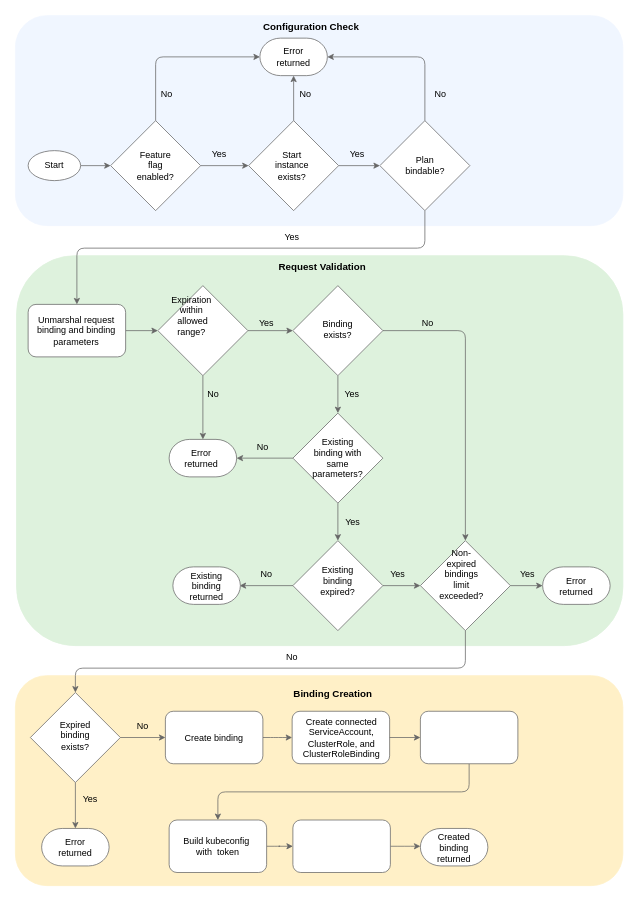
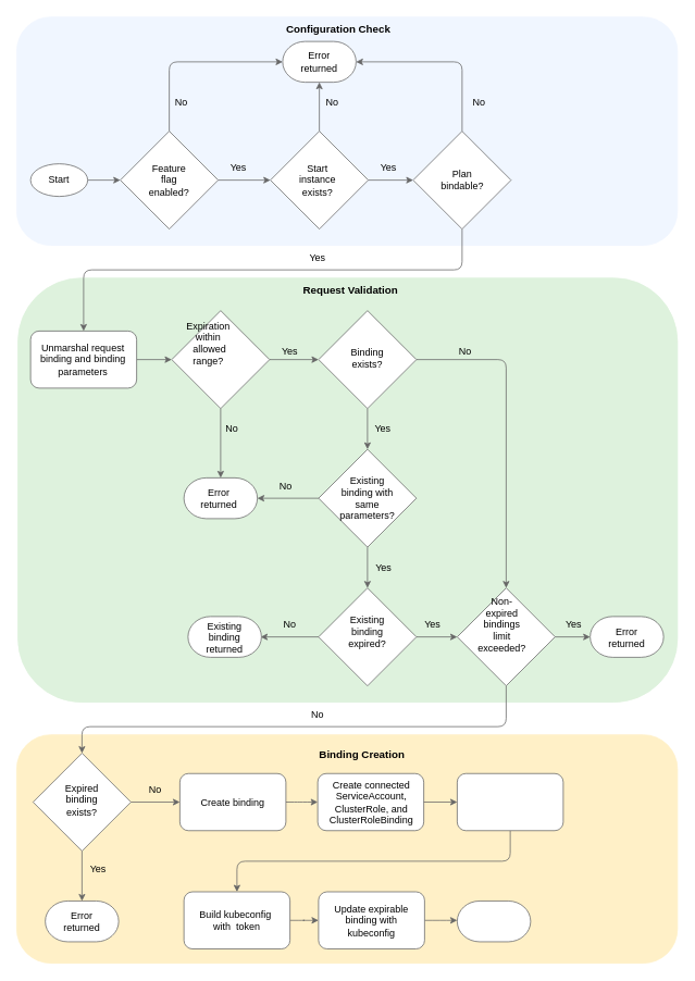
  <mxCell id="0" />
  <mxCell id="1" parent="0" />
  <mxCell id="2" value="" style="rounded=1;whiteSpace=wrap;html=1;fillColor=#f0f6ff;strokeColor=#f0f6ff;" parent="1" vertex="1"><mxGeometry width="810" height="280" as="geometry" x="20" y="20" /></mxCell>
  <mxCell id="3" value="" style="strokeWidth=1;html=1;shape=mxgraph.flowchart.terminator;whiteSpace=wrap;strokeColor=#666666;" parent="1" vertex="1"><mxGeometry x="346" y="50" width="90" height="50" as="geometry" /></mxCell>
  <mxCell id="4" value="" style="rounded=1;whiteSpace=wrap;html=1;fillColor=#def2dd;strokeColor=#def2dd;" parent="1" vertex="1"><mxGeometry x="21.5" y="340" width="808.5" height="520" as="geometry" /></mxCell>
  <mxCell id="5" value="" style="strokeWidth=1;html=1;shape=mxgraph.flowchart.terminator;whiteSpace=wrap;strokeColor=#666666;" parent="1" vertex="1"><mxGeometry x="723" y="755" width="90" height="50" as="geometry" /></mxCell>
  <mxCell id="6" value="" style="strokeWidth=1;html=1;shape=mxgraph.flowchart.terminator;whiteSpace=wrap;strokeColor=#666666;" parent="1" vertex="1"><mxGeometry x="225" y="585" width="90" height="50" as="geometry" /></mxCell>
  <mxCell id="7" value="" style="rounded=1;whiteSpace=wrap;html=1;fillColor=#fff0c7;strokeColor=#fff0c7;" parent="1" vertex="1"><mxGeometry y="900" width="810" height="280" as="geometry" x="20" /></mxCell>
  <mxCell id="8" value="" style="rounded=1;whiteSpace=wrap;html=1;strokeColor=#666666;" parent="1" vertex="1"><mxGeometry x="389" y="947.5" width="130" height="70" as="geometry" /></mxCell>
  <mxCell id="9" value="" style="rhombus;whiteSpace=wrap;html=1;strokeColor=#666666;" parent="1" vertex="1"><mxGeometry x="210" y="380" width="120" height="120" as="geometry" /></mxCell>
  <mxCell id="10" value="" style="edgeStyle=orthogonalEdgeStyle;rounded=1;orthogonalLoop=1;jettySize=auto;html=1;curved=0;strokeColor=#666666;" parent="1" source="11" target="50" edge="1"><mxGeometry relative="1" as="geometry" /></mxCell>
  <mxCell id="11" value="" style="ellipse;whiteSpace=wrap;html=1;strokeColor=#666666;" parent="1" vertex="1"><mxGeometry x="37" y="200" width="70" height="40" as="geometry" /></mxCell>
  <mxCell id="12" value="Create connected ServiceAccount, ClusterRole, and ClusterRoleBinding" style="text;html=1;align=center;verticalAlign=middle;whiteSpace=wrap;rounded=0;" parent="1" vertex="1"><mxGeometry x="405" y="947.5" width="100" height="70" as="geometry" /></mxCell>
  <mxCell id="13" value="" style="edgeStyle=orthogonalEdgeStyle;rounded=1;orthogonalLoop=1;jettySize=auto;html=1;curved=0;strokeColor=#666666;" parent="1" source="14" edge="1"><mxGeometry relative="1" as="geometry"><mxPoint x="560" y="1127.5" as="targetPoint" /></mxGeometry></mxCell>
  <mxCell id="14" value="" style="rounded=1;whiteSpace=wrap;html=1;strokeColor=#666666;" parent="1" vertex="1"><mxGeometry x="390" y="1092.5" width="130" height="70" as="geometry" /></mxCell>
  <mxCell id="15" value="" style="edgeStyle=orthogonalEdgeStyle;rounded=1;orthogonalLoop=1;jettySize=auto;html=1;curved=0;strokeColor=#666666;" parent="1" source="16" target="14" edge="1"><mxGeometry relative="1" as="geometry" /></mxCell>
  <mxCell id="16" value="" style="rounded=1;whiteSpace=wrap;html=1;strokeColor=#666666;" parent="1" vertex="1"><mxGeometry x="225" y="1092.5" width="130" height="70" as="geometry" /></mxCell>
  <mxCell id="17" style="edgeStyle=orthogonalEdgeStyle;rounded=1;orthogonalLoop=1;jettySize=auto;html=1;entryX=0.5;entryY=0;entryDx=0;entryDy=0;exitX=0.5;exitY=1;exitDx=0;exitDy=0;curved=0;strokeColor=#666666;" parent="1" source="18" target="16" edge="1"><mxGeometry relative="1" as="geometry" /></mxCell>
  <mxCell id="18" value="" style="rounded=1;whiteSpace=wrap;html=1;strokeColor=#666666;" parent="1" vertex="1"><mxGeometry x="560" y="947.5" width="130" height="70" as="geometry" /></mxCell>
  <mxCell id="19" value="" style="edgeStyle=orthogonalEdgeStyle;rounded=1;orthogonalLoop=1;jettySize=auto;html=1;curved=0;strokeColor=#666666;" parent="1" source="8" target="18" edge="1"><mxGeometry relative="1" as="geometry" /></mxCell>
  <mxCell id="20" value="" style="edgeStyle=orthogonalEdgeStyle;rounded=1;orthogonalLoop=1;jettySize=auto;html=1;curved=0;strokeColor=#666666;" parent="1" source="21" target="8" edge="1"><mxGeometry relative="1" as="geometry" /></mxCell>
  <mxCell id="21" value="" style="rounded=1;whiteSpace=wrap;html=1;strokeColor=#666666;" parent="1" vertex="1"><mxGeometry x="220" y="947.5" width="130" height="70" as="geometry" /></mxCell>
  <mxCell id="22" style="edgeStyle=orthogonalEdgeStyle;rounded=1;orthogonalLoop=1;jettySize=auto;html=1;entryX=0;entryY=0.5;entryDx=0;entryDy=0;curved=0;strokeColor=#666666;" parent="1" source="23" target="9" edge="1"><mxGeometry relative="1" as="geometry" /></mxCell>
  <mxCell id="23" value="" style="rounded=1;whiteSpace=wrap;html=1;strokeColor=#666666;" parent="1" vertex="1"><mxGeometry x="37" y="405" width="130" height="70" as="geometry" /></mxCell>
  <mxCell id="24" value="Expiration within&lt;div&gt;&amp;nbsp;allowed range?&lt;/div&gt;" style="text;html=1;align=center;verticalAlign=middle;whiteSpace=wrap;rounded=0;" parent="1" vertex="1"><mxGeometry x="225" y="385" width="60" height="70" as="geometry" /></mxCell>
  <mxCell id="25" value="" style="edgeStyle=orthogonalEdgeStyle;rounded=1;orthogonalLoop=1;jettySize=auto;html=1;curved=0;strokeColor=#666666;entryX=0.5;entryY=0;entryDx=0;entryDy=0;entryPerimeter=0;" parent="1" source="27" target="87" edge="1"><mxGeometry relative="1" as="geometry"><mxPoint x="100" y="1092.5" as="targetPoint" /></mxGeometry></mxCell>
  <mxCell id="26" value="" style="edgeStyle=orthogonalEdgeStyle;rounded=1;orthogonalLoop=1;jettySize=auto;html=1;curved=0;strokeColor=#666666;" parent="1" source="27" target="21" edge="1"><mxGeometry relative="1" as="geometry" /></mxCell>
  <mxCell id="27" value="" style="rhombus;whiteSpace=wrap;html=1;strokeColor=#666666;" parent="1" vertex="1"><mxGeometry x="40" y="922.5" width="120" height="120" as="geometry" /></mxCell>
  <mxCell id="28" style="edgeStyle=orthogonalEdgeStyle;rounded=1;orthogonalLoop=1;jettySize=auto;html=1;entryX=0.989;entryY=0.5;entryDx=0;entryDy=0;curved=0;strokeColor=#666666;entryPerimeter=0;" parent="1" source="30" target="92" edge="1"><mxGeometry relative="1" as="geometry"><mxPoint x="340" y="780" as="targetPoint" /></mxGeometry></mxCell>
  <mxCell id="29" value="" style="edgeStyle=orthogonalEdgeStyle;rounded=1;orthogonalLoop=1;jettySize=auto;html=1;curved=0;strokeColor=#666666;" parent="1" source="30" target="36" edge="1"><mxGeometry relative="1" as="geometry" /></mxCell>
  <mxCell id="30" value="" style="rhombus;whiteSpace=wrap;html=1;strokeColor=#666666;" parent="1" vertex="1"><mxGeometry x="390" y="720" width="120" height="120" as="geometry" /></mxCell>
  <mxCell id="31" style="edgeStyle=orthogonalEdgeStyle;rounded=1;orthogonalLoop=1;jettySize=auto;html=1;entryX=1;entryY=0.5;entryDx=0;entryDy=0;curved=0;strokeColor=#666666;entryPerimeter=0;" parent="1" source="33" target="6" edge="1"><mxGeometry relative="1" as="geometry"><mxPoint x="305" y="610" as="targetPoint" /></mxGeometry></mxCell>
  <mxCell id="32" style="edgeStyle=orthogonalEdgeStyle;rounded=1;orthogonalLoop=1;jettySize=auto;html=1;entryX=0.5;entryY=0;entryDx=0;entryDy=0;curved=0;strokeColor=#666666;" parent="1" source="33" target="30" edge="1"><mxGeometry relative="1" as="geometry" /></mxCell>
  <mxCell id="33" value="" style="rhombus;whiteSpace=wrap;html=1;strokeColor=#666666;" parent="1" vertex="1"><mxGeometry x="390" y="550" width="120" height="120" as="geometry" /></mxCell>
  <mxCell id="34" value="" style="edgeStyle=orthogonalEdgeStyle;rounded=1;orthogonalLoop=1;jettySize=auto;html=1;curved=0;strokeColor=#666666;entryX=0;entryY=0.5;entryDx=0;entryDy=0;entryPerimeter=0;" parent="1" source="36" target="5" edge="1"><mxGeometry relative="1" as="geometry"><mxPoint x="735" y="780" as="targetPoint" /></mxGeometry></mxCell>
  <mxCell id="35" style="edgeStyle=orthogonalEdgeStyle;rounded=1;orthogonalLoop=1;jettySize=auto;html=1;entryX=0.5;entryY=0;entryDx=0;entryDy=0;curved=0;strokeColor=#666666;exitX=0.5;exitY=1;exitDx=0;exitDy=0;" parent="1" source="36" target="27" edge="1"><mxGeometry relative="1" as="geometry"><Array as="points"><mxPoint x="620" y="890" /><mxPoint x="100" y="890" /></Array></mxGeometry></mxCell>
  <mxCell id="36" value="" style="rhombus;whiteSpace=wrap;html=1;strokeColor=#666666;" parent="1" vertex="1"><mxGeometry x="560" y="720" width="120" height="120" as="geometry" /></mxCell>
  <mxCell id="37" style="edgeStyle=orthogonalEdgeStyle;rounded=1;orthogonalLoop=1;jettySize=auto;html=1;entryX=0.5;entryY=0;entryDx=0;entryDy=0;curved=0;strokeColor=#666666;" parent="1" source="39" target="33" edge="1"><mxGeometry relative="1" as="geometry" /></mxCell>
  <mxCell id="38" style="edgeStyle=orthogonalEdgeStyle;rounded=1;orthogonalLoop=1;jettySize=auto;html=1;entryX=0.5;entryY=0;entryDx=0;entryDy=0;curved=0;strokeColor=#666666;" parent="1" source="39" target="36" edge="1"><mxGeometry relative="1" as="geometry" /></mxCell>
  <mxCell id="39" value="" style="rhombus;whiteSpace=wrap;html=1;strokeColor=#666666;" parent="1" vertex="1"><mxGeometry x="390" y="380" width="120" height="120" as="geometry" /></mxCell>
  <mxCell id="40" style="edgeStyle=orthogonalEdgeStyle;rounded=1;orthogonalLoop=1;jettySize=auto;html=1;entryX=0;entryY=0.5;entryDx=0;entryDy=0;curved=0;strokeColor=#666666;" parent="1" source="9" target="39" edge="1"><mxGeometry relative="1" as="geometry" /></mxCell>
  <mxCell id="41" style="edgeStyle=orthogonalEdgeStyle;rounded=1;orthogonalLoop=1;jettySize=auto;html=1;curved=0;strokeColor=#666666;entryX=0.5;entryY=0;entryDx=0;entryDy=0;entryPerimeter=0;" parent="1" source="9" target="6" edge="1"><mxGeometry relative="1" as="geometry"><mxPoint x="270" y="580" as="targetPoint" /></mxGeometry></mxCell>
  <mxCell id="42" style="edgeStyle=orthogonalEdgeStyle;rounded=1;orthogonalLoop=1;jettySize=auto;html=1;entryX=1;entryY=0.5;entryDx=0;entryDy=0;exitX=0.5;exitY=0;exitDx=0;exitDy=0;curved=0;strokeColor=#666666;entryPerimeter=0;" parent="1" source="44" target="3" edge="1"><mxGeometry relative="1" as="geometry"><mxPoint x="426" y="80" as="targetPoint" /></mxGeometry></mxCell>
  <mxCell id="43" style="edgeStyle=orthogonalEdgeStyle;rounded=1;orthogonalLoop=1;jettySize=auto;html=1;entryX=0.5;entryY=0;entryDx=0;entryDy=0;exitX=0.5;exitY=1;exitDx=0;exitDy=0;curved=0;strokeColor=#666666;" parent="1" source="44" target="23" edge="1"><mxGeometry relative="1" as="geometry"><Array as="points"><mxPoint x="566" y="330" /><mxPoint x="102" y="330" /></Array></mxGeometry></mxCell>
  <mxCell id="44" value="" style="rhombus;whiteSpace=wrap;html=1;strokeColor=#666666;" parent="1" vertex="1"><mxGeometry x="506" y="160" width="120" height="120" as="geometry" /></mxCell>
  <mxCell id="45" value="" style="edgeStyle=orthogonalEdgeStyle;rounded=1;orthogonalLoop=1;jettySize=auto;html=1;curved=0;strokeColor=#666666;" parent="1" source="47" edge="1"><mxGeometry relative="1" as="geometry"><mxPoint x="391" y="100" as="targetPoint" /></mxGeometry></mxCell>
  <mxCell id="46" value="" style="edgeStyle=orthogonalEdgeStyle;rounded=1;orthogonalLoop=1;jettySize=auto;html=1;curved=0;strokeColor=#666666;" parent="1" source="47" target="44" edge="1"><mxGeometry relative="1" as="geometry" /></mxCell>
  <mxCell id="47" value="" style="rhombus;whiteSpace=wrap;html=1;strokeColor=#666666;" parent="1" vertex="1"><mxGeometry x="331" y="160" width="120" height="120" as="geometry" /></mxCell>
  <mxCell id="48" style="edgeStyle=orthogonalEdgeStyle;rounded=1;orthogonalLoop=1;jettySize=auto;html=1;entryX=0;entryY=0.5;entryDx=0;entryDy=0;exitX=0.5;exitY=0;exitDx=0;exitDy=0;curved=0;strokeColor=#666666;entryPerimeter=0;" parent="1" source="50" target="3" edge="1"><mxGeometry relative="1" as="geometry"><mxPoint x="356" y="80" as="targetPoint" /></mxGeometry></mxCell>
  <mxCell id="49" value="" style="edgeStyle=orthogonalEdgeStyle;rounded=1;orthogonalLoop=1;jettySize=auto;html=1;curved=0;strokeColor=#666666;" parent="1" source="50" target="47" edge="1"><mxGeometry relative="1" as="geometry" /></mxCell>
  <mxCell id="50" value="" style="rhombus;whiteSpace=wrap;html=1;strokeColor=#666666;" parent="1" vertex="1"><mxGeometry x="147" y="160" width="120" height="120" as="geometry" /></mxCell>
  <mxCell id="51" value="Start" style="text;html=1;align=center;verticalAlign=middle;whiteSpace=wrap;rounded=0;" parent="1" vertex="1"><mxGeometry x="42" y="205" width="60" height="30" as="geometry" /></mxCell>
  <mxCell id="52" value="Feature flag enabled?" style="text;html=1;align=center;verticalAlign=middle;whiteSpace=wrap;rounded=0;" parent="1" vertex="1"><mxGeometry x="177" y="190" width="60" height="60" as="geometry" /></mxCell>
  <mxCell id="53" value="Start instance exists?" style="text;html=1;align=center;verticalAlign=middle;whiteSpace=wrap;rounded=0;" parent="1" vertex="1"><mxGeometry x="361" y="190" width="56" height="60" as="geometry" /></mxCell>
  <mxCell id="54" value="Plan bindable?" style="text;html=1;align=center;verticalAlign=middle;whiteSpace=wrap;rounded=0;" parent="1" vertex="1"><mxGeometry x="536" y="190" width="61" height="60" as="geometry" /></mxCell>
  <mxCell id="55" value="Unmarshal request binding and binding parameters" style="text;html=1;align=center;verticalAlign=middle;whiteSpace=wrap;rounded=0;" parent="1" vertex="1"><mxGeometry x="44.5" y="415" width="112.5" height="50" as="geometry" /></mxCell>
  <mxCell id="56" value="Binding exists?" style="text;html=1;align=center;verticalAlign=middle;whiteSpace=wrap;rounded=0;" parent="1" vertex="1"><mxGeometry x="420" y="405" width="60" height="65" as="geometry" /></mxCell>
  <mxCell id="57" value="Non-expired bindings limit exceeded?" style="text;html=1;align=center;verticalAlign=middle;whiteSpace=wrap;rounded=0;" parent="1" vertex="1"><mxGeometry x="585" y="730" width="60" height="70" as="geometry" /></mxCell>
  <mxCell id="58" value="Existing binding expired?" style="text;html=1;align=center;verticalAlign=middle;whiteSpace=wrap;rounded=0;" parent="1" vertex="1"><mxGeometry x="420" y="744" width="60" height="60" as="geometry" /></mxCell>
  <mxCell id="59" value="Existing binding with same parameters?" style="text;html=1;align=center;verticalAlign=middle;whiteSpace=wrap;rounded=0;" parent="1" vertex="1"><mxGeometry x="420" y="580" width="60" height="60" as="geometry" /></mxCell>
  <mxCell id="60" value="Expired binding exists?" style="text;html=1;align=center;verticalAlign=middle;whiteSpace=wrap;rounded=0;" parent="1" vertex="1"><mxGeometry x="70" y="947.5" width="60" height="65" as="geometry" /></mxCell>
  <mxCell id="61" value="Create binding" style="text;html=1;align=center;verticalAlign=middle;whiteSpace=wrap;rounded=0;" parent="1" vertex="1"><mxGeometry x="230" y="952.5" width="110" height="60" as="geometry" /></mxCell>
  <mxCell id="62" value="Build kubeconfig&amp;nbsp;&lt;div&gt;with&amp;nbsp; token&lt;/div&gt;" style="text;html=1;align=center;verticalAlign=middle;whiteSpace=wrap;rounded=0;" parent="1" vertex="1"><mxGeometry x="230" y="1097.5" width="120" height="60" as="geometry" /></mxCell>
+ <mxCell id="63" value="Update expirable binding with kubeconfig" style="text;html=1;align=center;verticalAlign=middle;whiteSpace=wrap;rounded=0;" parent="1" vertex="1"><mxGeometry x="400" y="1095" width="110" height="65" as="geometry" /></mxCell>
  <mxCell id="64" value="No" style="text;html=1;align=center;verticalAlign=middle;whiteSpace=wrap;rounded=0;" parent="1" vertex="1"><mxGeometry x="359" y="860" width="60" height="30" as="geometry" /></mxCell>
  <mxCell id="65" value="No" style="text;html=1;align=center;verticalAlign=middle;whiteSpace=wrap;rounded=0;" parent="1" vertex="1"><mxGeometry x="192" y="110" width="60" height="30" as="geometry" /></mxCell>
  <mxCell id="66" value="No" style="text;html=1;align=center;verticalAlign=middle;whiteSpace=wrap;rounded=0;" parent="1" vertex="1"><mxGeometry x="377" y="110" width="60" height="30" as="geometry" /></mxCell>
  <mxCell id="67" value="No" style="text;html=1;align=center;verticalAlign=middle;whiteSpace=wrap;rounded=0;" parent="1" vertex="1"><mxGeometry x="557" y="110" width="60" height="30" as="geometry" /></mxCell>
  <mxCell id="68" value="No" style="text;html=1;align=center;verticalAlign=middle;whiteSpace=wrap;rounded=0;" parent="1" vertex="1"><mxGeometry x="254" y="510" width="60" height="30" as="geometry" /></mxCell>
  <mxCell id="69" value="Yes" style="text;html=1;align=center;verticalAlign=middle;whiteSpace=wrap;rounded=0;" parent="1" vertex="1"><mxGeometry x="446" y="190" width="60" height="30" as="geometry" /></mxCell>
  <mxCell id="70" value="Yes" style="text;html=1;align=center;verticalAlign=middle;whiteSpace=wrap;rounded=0;" parent="1" vertex="1"><mxGeometry x="262" y="190" width="60" height="30" as="geometry" /></mxCell>
  <mxCell id="71" value="Yes" style="text;html=1;align=center;verticalAlign=middle;whiteSpace=wrap;rounded=0;" parent="1" vertex="1"><mxGeometry x="359" y="300" width="60" height="30" as="geometry" /></mxCell>
  <mxCell id="72" value="Yes" style="text;html=1;align=center;verticalAlign=middle;whiteSpace=wrap;rounded=0;" parent="1" vertex="1"><mxGeometry x="325" y="415" width="60" height="30" as="geometry" /></mxCell>
  <mxCell id="73" value="No" style="text;html=1;align=center;verticalAlign=middle;whiteSpace=wrap;rounded=0;" parent="1" vertex="1"><mxGeometry x="540" y="415" width="60" height="30" as="geometry" /></mxCell>
  <mxCell id="74" value="Yes" style="text;html=1;align=center;verticalAlign=middle;whiteSpace=wrap;rounded=0;" parent="1" vertex="1"><mxGeometry x="439" y="510" width="60" height="30" as="geometry" /></mxCell>
  <mxCell id="75" value="No" style="text;html=1;align=center;verticalAlign=middle;whiteSpace=wrap;rounded=0;" parent="1" vertex="1"><mxGeometry x="320" y="580" width="60" height="30" as="geometry" /></mxCell>
  <mxCell id="76" value="Yes" style="text;html=1;align=center;verticalAlign=middle;whiteSpace=wrap;rounded=0;" parent="1" vertex="1"><mxGeometry x="440" y="680" width="60" height="30" as="geometry" /></mxCell>
  <mxCell id="77" value="No" style="text;html=1;align=center;verticalAlign=middle;whiteSpace=wrap;rounded=0;" parent="1" vertex="1"><mxGeometry x="325" y="750" width="60" height="30" as="geometry" /></mxCell>
  <mxCell id="78" value="Yes" style="text;html=1;align=center;verticalAlign=middle;whiteSpace=wrap;rounded=0;" parent="1" vertex="1"><mxGeometry x="673" y="750" width="60" height="30" as="geometry" /></mxCell>
  <mxCell id="79" value="Yes" style="text;html=1;align=center;verticalAlign=middle;whiteSpace=wrap;rounded=0;" parent="1" vertex="1"><mxGeometry x="500" y="750" width="60" height="30" as="geometry" /></mxCell>
  <mxCell id="80" value="Yes" style="text;html=1;align=center;verticalAlign=middle;whiteSpace=wrap;rounded=0;" parent="1" vertex="1"><mxGeometry x="90" y="1050" width="60" height="30" as="geometry" /></mxCell>
  <mxCell id="81" value="No" style="text;html=1;align=center;verticalAlign=middle;whiteSpace=wrap;rounded=0;" parent="1" vertex="1"><mxGeometry x="160" y="952.5" width="60" height="30" as="geometry" /></mxCell>
  <mxCell id="82" value="&lt;font size=&quot;1&quot; style=&quot;&quot;&gt;&lt;b style=&quot;font-size: 13px;&quot;&gt;Configuration Check&lt;/b&gt;&lt;/font&gt;" style="text;html=1;align=center;verticalAlign=middle;whiteSpace=wrap;rounded=0;" parent="1" vertex="1"><mxGeometry x="332" width="165" height="28" as="geometry" y="20" /></mxCell>
  <mxCell id="83" value="&lt;font size=&quot;1&quot; style=&quot;&quot;&gt;&lt;b style=&quot;font-size: 13px;&quot;&gt;Request Validation&lt;/b&gt;&lt;/font&gt;" style="text;html=1;align=center;verticalAlign=middle;whiteSpace=wrap;rounded=0;" parent="1" vertex="1"><mxGeometry x="347" y="340" width="165" height="28" as="geometry" /></mxCell>
  <mxCell id="84" value="&lt;font size=&quot;1&quot; style=&quot;&quot;&gt;&lt;b style=&quot;font-size: 13px;&quot;&gt;Binding Creation&lt;/b&gt;&lt;/font&gt;" style="text;html=1;align=center;verticalAlign=middle;whiteSpace=wrap;rounded=0;" parent="1" vertex="1"><mxGeometry x="361" y="910" width="165" height="28" as="geometry" /></mxCell>
  <mxCell id="85" value="" style="strokeWidth=1;html=1;shape=mxgraph.flowchart.terminator;whiteSpace=wrap;strokeColor=#666666;" parent="1" vertex="1"><mxGeometry x="560" y="1103.75" width="90" height="50" as="geometry" /></mxCell>
- <mxCell id="86" value="Created binding returned" style="text;html=1;align=center;verticalAlign=middle;whiteSpace=wrap;rounded=0;" parent="1" vertex="1"><mxGeometry x="590" y="1110" width="30" height="40" as="geometry" /></mxCell>
  <mxCell id="87" value="" style="strokeWidth=1;html=1;shape=mxgraph.flowchart.terminator;whiteSpace=wrap;strokeColor=#666666;" parent="1" vertex="1"><mxGeometry x="55" y="1103.75" width="90" height="50" as="geometry" /></mxCell>
  <mxCell id="88" value="Error returned" style="text;html=1;align=center;verticalAlign=middle;whiteSpace=wrap;rounded=0;" parent="1" vertex="1"><mxGeometry x="70" y="1108.75" width="60" height="41.25" as="geometry" /></mxCell>
  <mxCell id="89" value="Error returned" style="text;html=1;align=center;verticalAlign=middle;whiteSpace=wrap;rounded=0;movable=1;resizable=1;rotatable=1;deletable=1;editable=1;locked=0;connectable=1;" parent="1" vertex="1"><mxGeometry x="361" y="54.38" width="60" height="41.25" as="geometry" /></mxCell>
  <mxCell id="90" value="Error returned" style="text;html=1;align=center;verticalAlign=middle;whiteSpace=wrap;rounded=0;movable=1;resizable=1;rotatable=1;deletable=1;editable=1;locked=0;connectable=1;" parent="1" vertex="1"><mxGeometry x="738" y="760" width="60" height="41.25" as="geometry" /></mxCell>
  <mxCell id="91" value="Error returned" style="text;html=1;align=center;verticalAlign=middle;whiteSpace=wrap;rounded=0;movable=1;resizable=1;rotatable=1;deletable=1;editable=1;locked=0;connectable=1;" parent="1" vertex="1"><mxGeometry x="238" y="589.38" width="60" height="41.25" as="geometry" /></mxCell>
  <mxCell id="92" value="" style="strokeWidth=1;html=1;shape=mxgraph.flowchart.terminator;whiteSpace=wrap;strokeColor=#666666;" parent="1" vertex="1"><mxGeometry x="230" y="755" width="90" height="50" as="geometry" /></mxCell>
  <mxCell id="93" value="Existing binding returned" style="text;html=1;align=center;verticalAlign=middle;whiteSpace=wrap;rounded=0;movable=1;resizable=1;rotatable=1;deletable=1;editable=1;locked=0;connectable=1;" parent="1" vertex="1"><mxGeometry x="245" y="760" width="60" height="41.25" as="geometry" /></mxCell>
